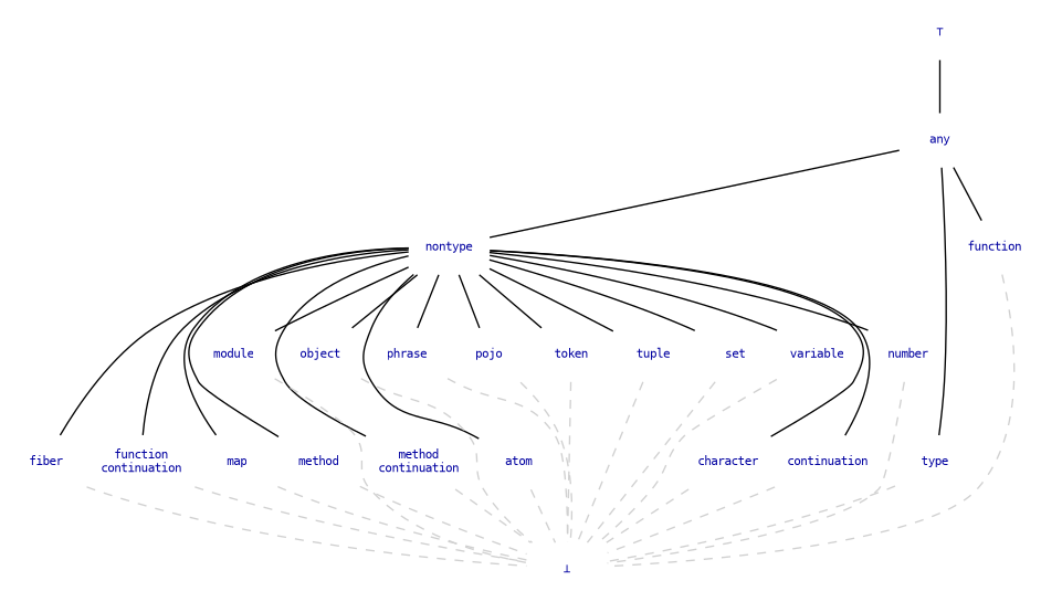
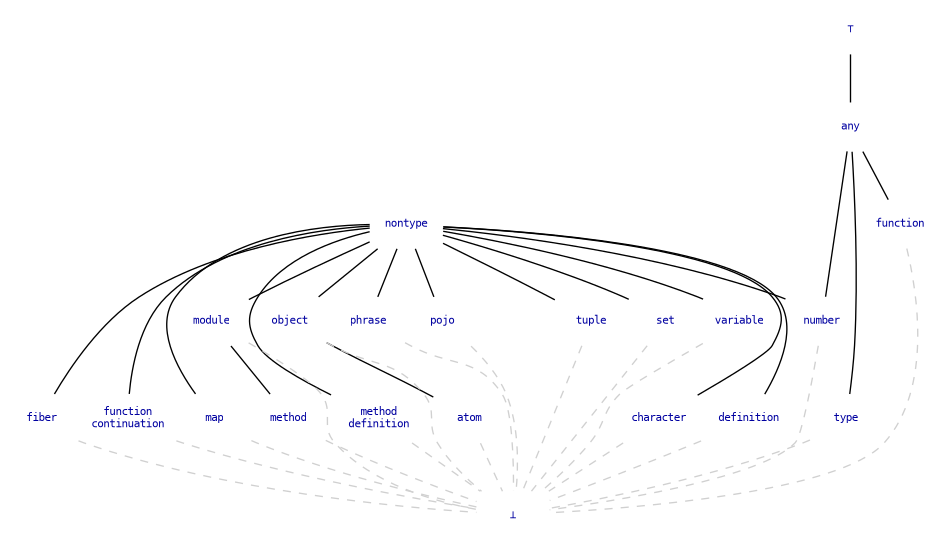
  strict graph {
    nodesep=0.0125
    node [fontcolor="#0000A0" fontname=Consolas fontsize=8 shape=plaintext]
    "⊤"
    any
    nontype
    type
    function
    atom
    character
-   continuation
+   continuation [label=definition]
    fiber
    n10 [label="function\ncontinuation"]
    map
    method
-   n13 [label="method\ncontinuation"]
+   n13 [label="method\ndefinition"]
    module
    number
    object
    phrase
    pojo
-   token
    tuple
    set
    variable
    "⊥"
    "⊤" -- any
-   any -- nontype
+   any -- number
    any -- type
    any -- function
-   nontype -- atom
+   object -- atom
    nontype -- character
    nontype -- continuation
    nontype -- fiber
    nontype -- n10
    nontype -- map
-   nontype -- method
+   module -- method
    nontype -- n13
    nontype -- module
    nontype -- number
    nontype -- object
    nontype -- phrase
    nontype -- pojo
-   nontype -- token
    nontype -- tuple
    nontype -- set
    nontype -- variable
    type -- "⊥" [color="#d0d0d0" style=dashed]
    function -- "⊥" [color="#d0d0d0" style=dashed]
    atom -- "⊥" [color="#d0d0d0" style=dashed]
    character -- "⊥" [color="#d0d0d0" style=dashed]
    continuation -- "⊥" [color="#d0d0d0" style=dashed]
    fiber -- "⊥" [color="#d0d0d0" style=dashed]
    n10 -- "⊥" [color="#d0d0d0" style=dashed]
    map -- "⊥" [color="#d0d0d0" style=dashed]
    method -- "⊥" [color="#d0d0d0" style=dashed]
    n13 -- "⊥" [color="#d0d0d0" style=dashed]
    module -- "⊥" [color="#d0d0d0" style=dashed]
    number -- "⊥" [color="#d0d0d0" style=dashed]
    object -- "⊥" [color="#d0d0d0" style=dashed]
    phrase -- "⊥" [color="#d0d0d0" style=dashed]
    pojo -- "⊥" [color="#d0d0d0" style=dashed]
-   token -- "⊥" [color="#d0d0d0" style=dashed]
    tuple -- "⊥" [color="#d0d0d0" style=dashed]
    set -- "⊥" [color="#d0d0d0" style=dashed]
    variable -- "⊥" [color="#d0d0d0" style=dashed]
  }
